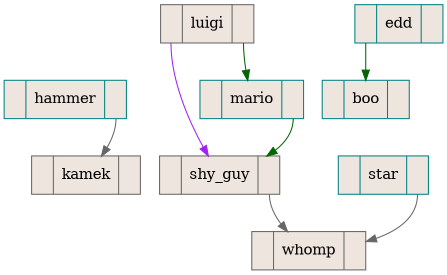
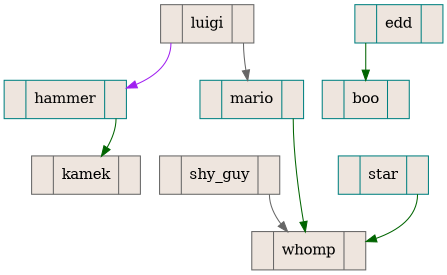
  digraph {
    node [color=teal fillcolor=seashell2 location=none shape=record splines=line style=filled]
    edge [color=gray40 tailport=der]
    n1 [color=gray40 label="<iz>|luigi|<der>"]
    n2 [label="<iz>|hammer|<der>"]
    n3 [label="<iz>|mario|<der>"]
    n4 [color=gray40 label="<iz>|kamek|<der>"]
    n5 [color=gray40 label="<iz>|shy_guy|<der>"]
    n6 [label="<iz>|edd|<der>"]
    n7 [label="<iz>|boo|<der>"]
    n8 [color=gray40 label="<iz>|whomp|<der>"]
    n9 [label="<iz>|star|<der>"]
-   n1 -> n5 [color=purple tailport=iz]
-   n1 -> n3 [color=darkgreen]
-   n2 -> n4
-   n3 -> n5 [color=darkgreen]
+   n1 -> n2 [color=purple tailport=iz]
+   n1 -> n3
+   n2 -> n4 [color=darkgreen]
+   n3 -> n8 [color=darkgreen]
    n5 -> n8
    n6 -> n7 [color=darkgreen tailport=iz]
-   n9 -> n8
+   n9 -> n8 [color=darkgreen]
  }
